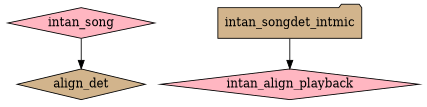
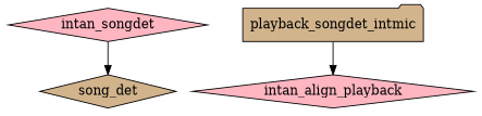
  digraph {
    node [fillcolor=tan shape=diamond style=filled]
-   song_det [label=align_det]
-   intan_songdet [fillcolor=lightpink label=intan_song]
-   intan_songdet_intmic [shape=folder]
+   song_det
+   intan_songdet [fillcolor=lightpink]
+   intan_songdet_intmic [shape=folder label=playback_songdet_intmic]
    intan_align_playback [fillcolor=lightpink]
    intan_songdet -> song_det
    intan_songdet_intmic -> intan_align_playback
  }
